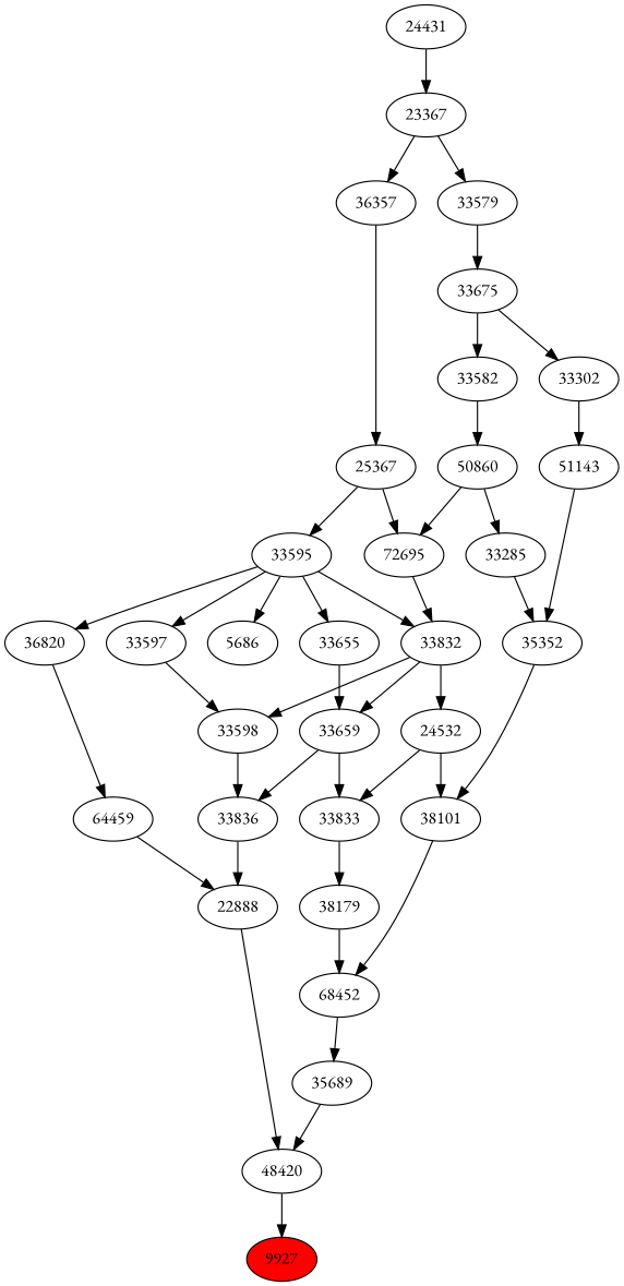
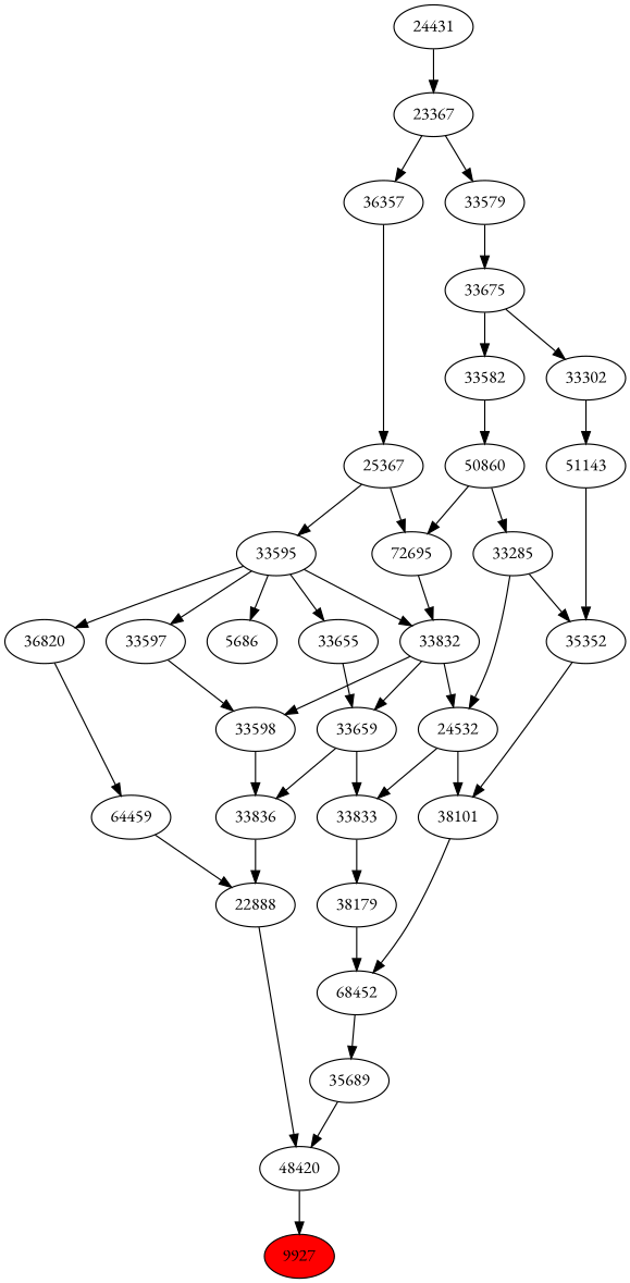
  strict digraph {
    fontname="EB Garamond"
    node [fontname="EB Garamond"]
    edge [fontname="EB Garamond"]
    n1 [fillcolor=red label=9927 style=filled]
    n2 [label=48420]
    n3 [label=22888]
    n4 [label=35689]
    n5 [label=33836]
    n6 [label=64459]
    n7 [label=68452]
    n8 [label=33659]
    n9 [label=33833]
    n10 [label=38179]
    n11 [label=33598]
    n12 [label=36820]
    n13 [label=38101]
    n14 [label=33655]
    n15 [label=33832]
    n16 [label=24532]
    n17 [label=33597]
    n18 [label=33595]
    n19 [label=5686]
    n20 [label=35352]
    n21 [label=72695]
    n22 [label=25367]
    n23 [label=33285]
    n24 [label=51143]
    n25 [label=50860]
    n26 [label=36357]
    n27 [label=33302]
    n28 [label=33582]
    n29 [label=23367]
    n30 [label=33579]
    n31 [label=33675]
    n32 [label=24431]
    n2 -> n1
    n3 -> n2
    n4 -> n2
    n5 -> n3
    n6 -> n3
    n7 -> n4
    n8 -> n5
    n8 -> n9
    n9 -> n10
    n10 -> n7
    n11 -> n5
    n12 -> n6
    n13 -> n7
    n14 -> n8
    n15 -> n8
    n15 -> n11
    n15 -> n16
    n16 -> n9
    n16 -> n13
    n17 -> n11
    n18 -> n12
    n18 -> n14
    n18 -> n15
    n18 -> n17
    n18 -> n19
    n20 -> n13
    n21 -> n15
    n22 -> n18
    n22 -> n21
+   n23 -> n16
    n23 -> n20
    n24 -> n20
    n25 -> n21
    n25 -> n23
    n26 -> n22
    n27 -> n24
    n28 -> n25
    n29 -> n26
    n29 -> n30
    n30 -> n31
    n31 -> n27
    n31 -> n28
    n32 -> n29
  }
